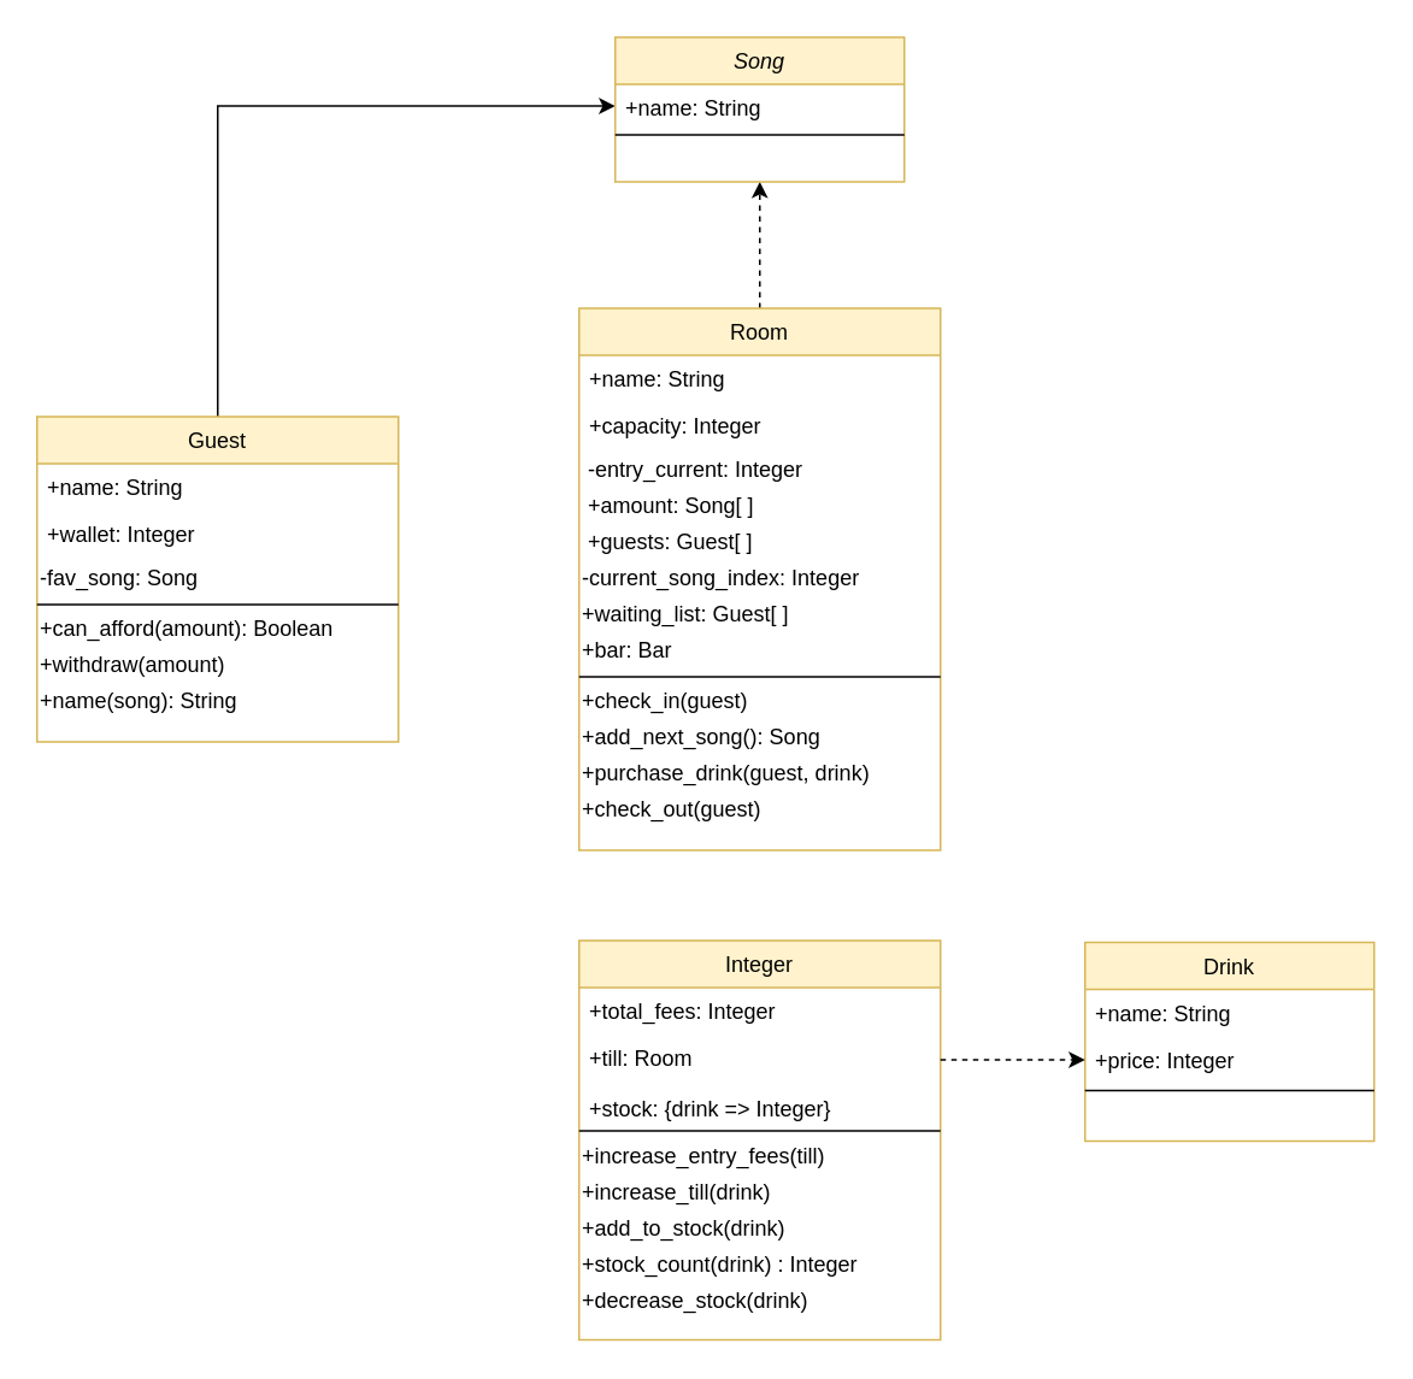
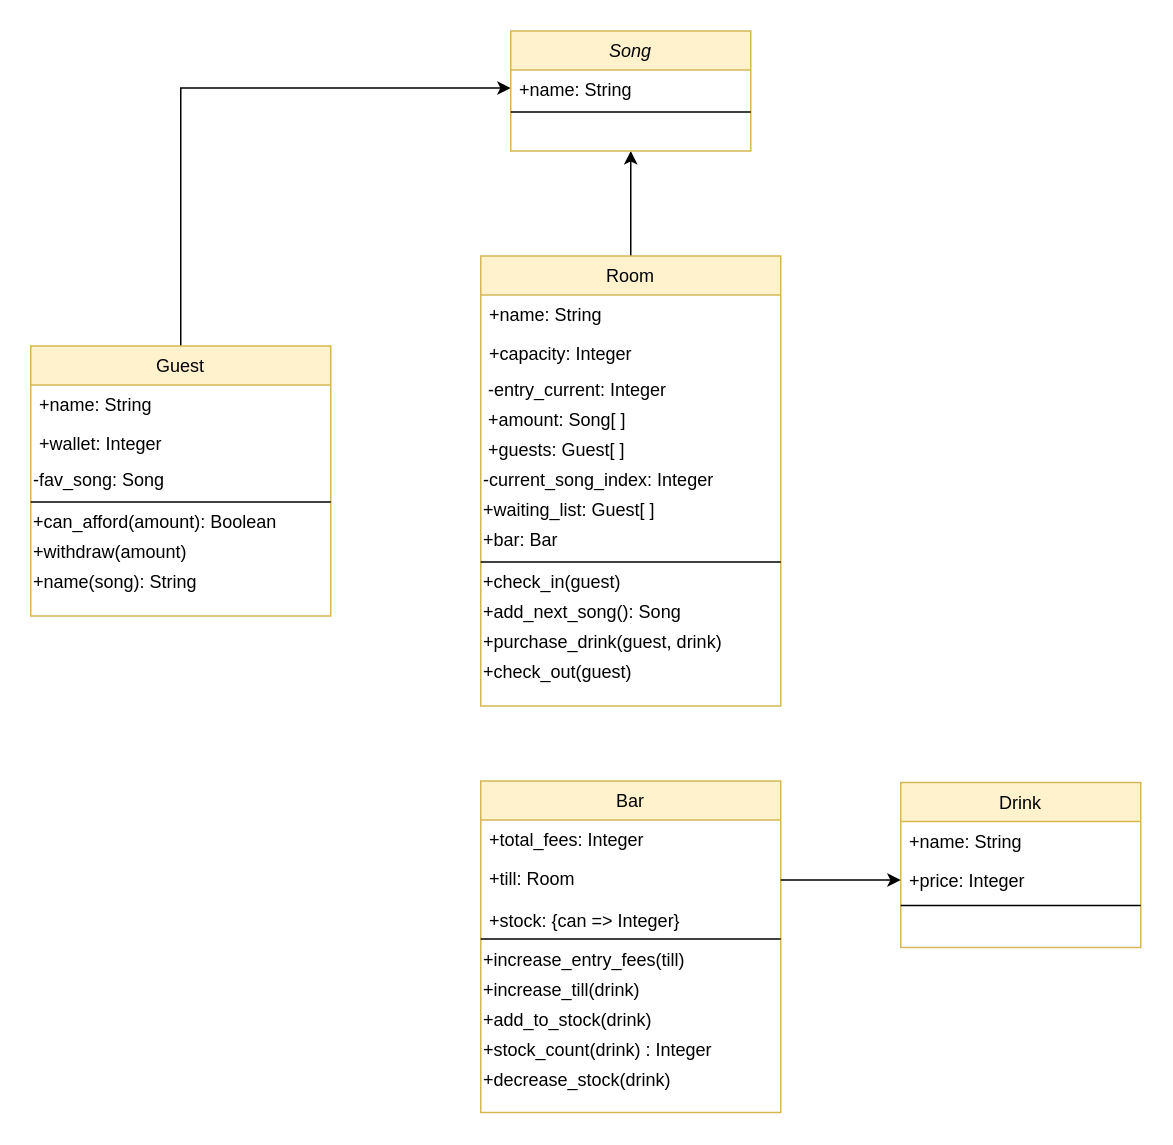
  <mxCell id="0" />
  <mxCell id="1" parent="0" />
  <mxCell id="2" style="edgeStyle=orthogonalEdgeStyle;rounded=0;orthogonalLoop=1;jettySize=auto;html=1;entryX=0;entryY=0.5;entryDx=0;entryDy=0;" edge="1" parent="1" source="36" target="34"><mxGeometry relative="1" as="geometry"><Array as="points"><mxPoint x="280" y="58" /><mxPoint x="280" y="58" /></Array></mxGeometry></mxCell>
- <mxCell id="3" style="edgeStyle=orthogonalEdgeStyle;rounded=0;orthogonalLoop=1;jettySize=auto;html=1;exitX=0.5;exitY=0;exitDx=0;exitDy=0;entryX=0.5;entryY=1;entryDx=0;entryDy=0;dashed=1;" edge="1" parent="1" source="14" target="33"><mxGeometry relative="1" as="geometry" /></mxCell>
- <mxCell id="4" value="Integer" style="swimlane;fontStyle=0;align=center;verticalAlign=top;childLayout=stackLayout;horizontal=1;startSize=26;horizontalStack=0;resizeParent=1;resizeLast=0;collapsible=1;marginBottom=0;rounded=0;shadow=0;strokeWidth=1;fillColor=#fff2cc;strokeColor=#d6b656;" parent="1" vertex="1"><mxGeometry x="320" y="520" width="200" height="221" as="geometry"><mxRectangle x="130" y="380" width="160" height="26" as="alternateBounds" /></mxGeometry></mxCell>
+ <mxCell id="3" style="edgeStyle=orthogonalEdgeStyle;rounded=0;orthogonalLoop=1;jettySize=auto;html=1;exitX=0.5;exitY=0;exitDx=0;exitDy=0;entryX=0.5;entryY=1;entryDx=0;entryDy=0;" edge="1" parent="1" source="14" target="33"><mxGeometry relative="1" as="geometry" /></mxCell>
+ <mxCell id="4" value="Bar" style="swimlane;fontStyle=0;align=center;verticalAlign=top;childLayout=stackLayout;horizontal=1;startSize=26;horizontalStack=0;resizeParent=1;resizeLast=0;collapsible=1;marginBottom=0;rounded=0;shadow=0;strokeWidth=1;fillColor=#fff2cc;strokeColor=#d6b656;" parent="1" vertex="1"><mxGeometry x="320" y="520" width="200" height="221" as="geometry"><mxRectangle x="130" y="380" width="160" height="26" as="alternateBounds" /></mxGeometry></mxCell>
  <mxCell id="5" value="+total_fees: Integer" style="text;align=left;verticalAlign=top;spacingLeft=4;spacingRight=4;overflow=hidden;rotatable=0;points=[[0,0.5],[1,0.5]];portConstraint=eastwest;" parent="4" vertex="1"><mxGeometry y="26" width="200" height="26" as="geometry" /></mxCell>
  <mxCell id="6" value="+till: Room&#10;" style="text;align=left;verticalAlign=top;spacingLeft=4;spacingRight=4;overflow=hidden;rotatable=0;points=[[0,0.5],[1,0.5]];portConstraint=eastwest;rounded=0;shadow=0;html=0;" parent="4" vertex="1"><mxGeometry y="52" width="200" height="28" as="geometry" /></mxCell>
- <mxCell id="7" value="+stock: {drink =&gt; Integer}" style="text;align=left;verticalAlign=top;spacingLeft=4;spacingRight=4;overflow=hidden;rotatable=0;points=[[0,0.5],[1,0.5]];portConstraint=eastwest;rounded=0;shadow=0;html=0;" vertex="1" parent="4"><mxGeometry y="80" width="200" height="20.37" as="geometry" /></mxCell>
+ <mxCell id="7" value="+stock: {can =&gt; Integer}" style="text;align=left;verticalAlign=top;spacingLeft=4;spacingRight=4;overflow=hidden;rotatable=0;points=[[0,0.5],[1,0.5]];portConstraint=eastwest;rounded=0;shadow=0;html=0;" vertex="1" parent="4"><mxGeometry y="80" width="200" height="20.37" as="geometry" /></mxCell>
  <mxCell id="8" value="" style="line;html=1;strokeWidth=1;align=left;verticalAlign=middle;spacingTop=-1;spacingLeft=3;spacingRight=3;rotatable=0;labelPosition=right;points=[];portConstraint=eastwest;" parent="4" vertex="1"><mxGeometry y="100.37" width="200" height="10" as="geometry" /></mxCell>
  <mxCell id="9" value="+increase_entry_fees(till)" style="text;html=1;align=left;verticalAlign=middle;resizable=0;points=[];autosize=1;" vertex="1" parent="4"><mxGeometry y="110.37" width="200" height="20" as="geometry" /></mxCell>
  <mxCell id="10" value="+increase_till(drink)" style="text;html=1;align=left;verticalAlign=middle;resizable=0;points=[];autosize=1;" vertex="1" parent="4"><mxGeometry y="130.37" width="200" height="20" as="geometry" /></mxCell>
  <mxCell id="11" value="+add_to_stock(drink)" style="text;html=1;align=left;verticalAlign=middle;resizable=0;points=[];autosize=1;" vertex="1" parent="4"><mxGeometry y="150.37" width="200" height="20" as="geometry" /></mxCell>
  <mxCell id="12" value="+stock_count(drink) : Integer" style="text;html=1;align=left;verticalAlign=middle;resizable=0;points=[];autosize=1;" vertex="1" parent="4"><mxGeometry y="170.37" width="200" height="20" as="geometry" /></mxCell>
  <mxCell id="13" value="+decrease_stock(drink)" style="text;html=1;align=left;verticalAlign=middle;resizable=0;points=[];autosize=1;" vertex="1" parent="4"><mxGeometry y="190.37" width="200" height="20" as="geometry" /></mxCell>
  <mxCell id="14" value="Room" style="swimlane;fontStyle=0;align=center;verticalAlign=top;childLayout=stackLayout;horizontal=1;startSize=26;horizontalStack=0;resizeParent=1;resizeLast=0;collapsible=1;marginBottom=0;rounded=0;shadow=0;strokeWidth=1;fillColor=#fff2cc;strokeColor=#d6b656;" vertex="1" parent="1"><mxGeometry x="320" y="170" width="200" height="300" as="geometry"><mxRectangle x="550" y="140" width="160" height="26" as="alternateBounds" /></mxGeometry></mxCell>
  <mxCell id="15" value="+name: String" style="text;align=left;verticalAlign=top;spacingLeft=4;spacingRight=4;overflow=hidden;rotatable=0;points=[[0,0.5],[1,0.5]];portConstraint=eastwest;" vertex="1" parent="14"><mxGeometry y="26" width="200" height="26" as="geometry" /></mxCell>
  <mxCell id="16" value="+capacity: Integer" style="text;align=left;verticalAlign=top;spacingLeft=4;spacingRight=4;overflow=hidden;rotatable=0;points=[[0,0.5],[1,0.5]];portConstraint=eastwest;rounded=0;shadow=0;html=0;" vertex="1" parent="14"><mxGeometry y="52" width="200" height="28" as="geometry" /></mxCell>
  <mxCell id="17" value="&amp;nbsp;-entry_current: Integer" style="text;html=1;align=left;verticalAlign=middle;resizable=0;points=[];autosize=1;" vertex="1" parent="14"><mxGeometry y="80" width="200" height="20" as="geometry" /></mxCell>
  <mxCell id="18" value="&amp;nbsp;+amount: Song[ ]" style="text;html=1;align=left;verticalAlign=middle;resizable=0;points=[];autosize=1;" vertex="1" parent="14"><mxGeometry y="100" width="200" height="20" as="geometry" /></mxCell>
  <mxCell id="19" value="&amp;nbsp;+guests: Guest[ ]" style="text;html=1;align=left;verticalAlign=middle;resizable=0;points=[];autosize=1;" vertex="1" parent="14"><mxGeometry y="120" width="200" height="20" as="geometry" /></mxCell>
  <mxCell id="20" value="-current_song_index: Integer" style="text;html=1;align=left;verticalAlign=middle;resizable=0;points=[];autosize=1;" vertex="1" parent="14"><mxGeometry y="140" width="200" height="20" as="geometry" /></mxCell>
  <mxCell id="21" value="+waiting_list: Guest[ ]" style="text;html=1;align=left;verticalAlign=middle;resizable=0;points=[];autosize=1;" vertex="1" parent="14"><mxGeometry y="160" width="200" height="20" as="geometry" /></mxCell>
  <mxCell id="22" value="+bar: Bar" style="text;html=1;align=left;verticalAlign=middle;resizable=0;points=[];autosize=1;" vertex="1" parent="14"><mxGeometry y="180" width="200" height="20" as="geometry" /></mxCell>
  <mxCell id="23" value="" style="line;html=1;strokeWidth=1;align=left;verticalAlign=middle;spacingTop=-1;spacingLeft=3;spacingRight=3;rotatable=0;labelPosition=right;points=[];portConstraint=eastwest;" vertex="1" parent="14"><mxGeometry y="200" width="200" height="8" as="geometry" /></mxCell>
  <mxCell id="24" value="+check_in(guest)" style="text;html=1;align=left;verticalAlign=middle;resizable=0;points=[];autosize=1;" vertex="1" parent="14"><mxGeometry y="208" width="200" height="20" as="geometry" /></mxCell>
  <mxCell id="25" value="+add_next_song(): Song" style="text;html=1;align=left;verticalAlign=middle;resizable=0;points=[];autosize=1;" vertex="1" parent="14"><mxGeometry y="228" width="200" height="20" as="geometry" /></mxCell>
  <mxCell id="26" value="+purchase_drink(guest, drink)" style="text;html=1;align=left;verticalAlign=middle;resizable=0;points=[];autosize=1;" vertex="1" parent="14"><mxGeometry y="248" width="200" height="20" as="geometry" /></mxCell>
  <mxCell id="27" value="+check_out(guest)" style="text;html=1;align=left;verticalAlign=middle;resizable=0;points=[];autosize=1;" vertex="1" parent="14"><mxGeometry y="268" width="200" height="20" as="geometry" /></mxCell>
  <mxCell id="28" value="Drink" style="swimlane;fontStyle=0;align=center;verticalAlign=top;childLayout=stackLayout;horizontal=1;startSize=26;horizontalStack=0;resizeParent=1;resizeLast=0;collapsible=1;marginBottom=0;rounded=0;shadow=0;strokeWidth=1;fillColor=#fff2cc;strokeColor=#d6b656;" parent="1" vertex="1"><mxGeometry x="600" y="521" width="160" height="110" as="geometry"><mxRectangle x="550" y="140" width="160" height="26" as="alternateBounds" /></mxGeometry></mxCell>
  <mxCell id="29" value="+name: String" style="text;align=left;verticalAlign=top;spacingLeft=4;spacingRight=4;overflow=hidden;rotatable=0;points=[[0,0.5],[1,0.5]];portConstraint=eastwest;" parent="28" vertex="1"><mxGeometry y="26" width="160" height="26" as="geometry" /></mxCell>
  <mxCell id="30" value="+price: Integer" style="text;align=left;verticalAlign=top;spacingLeft=4;spacingRight=4;overflow=hidden;rotatable=0;points=[[0,0.5],[1,0.5]];portConstraint=eastwest;rounded=0;shadow=0;html=0;" parent="28" vertex="1"><mxGeometry y="52" width="160" height="26" as="geometry" /></mxCell>
  <mxCell id="31" value="" style="line;html=1;strokeWidth=1;align=left;verticalAlign=middle;spacingTop=-1;spacingLeft=3;spacingRight=3;rotatable=0;labelPosition=right;points=[];portConstraint=eastwest;" parent="28" vertex="1"><mxGeometry y="78" width="160" height="8" as="geometry" /></mxCell>
- <mxCell id="32" style="edgeStyle=orthogonalEdgeStyle;rounded=0;orthogonalLoop=1;jettySize=auto;html=1;dashed=1;" edge="1" parent="1" source="6" target="30"><mxGeometry relative="1" as="geometry" /></mxCell>
+ <mxCell id="32" style="edgeStyle=orthogonalEdgeStyle;rounded=0;orthogonalLoop=1;jettySize=auto;html=1;" edge="1" parent="1" source="6" target="30"><mxGeometry relative="1" as="geometry" /></mxCell>
  <mxCell id="33" value="Song" style="swimlane;fontStyle=2;align=center;verticalAlign=top;childLayout=stackLayout;horizontal=1;startSize=26;horizontalStack=0;resizeParent=1;resizeLast=0;collapsible=1;marginBottom=0;rounded=0;shadow=0;strokeWidth=1;fillColor=#fff2cc;strokeColor=#d6b656;" parent="1" vertex="1"><mxGeometry x="340" y="20" width="160" height="80" as="geometry"><mxRectangle x="210" y="120" width="160" height="26" as="alternateBounds" /></mxGeometry></mxCell>
  <mxCell id="34" value="+name: String" style="text;align=left;verticalAlign=top;spacingLeft=4;spacingRight=4;overflow=hidden;rotatable=0;points=[[0,0.5],[1,0.5]];portConstraint=eastwest;" parent="33" vertex="1"><mxGeometry y="26" width="160" height="24" as="geometry" /></mxCell>
  <mxCell id="35" value="" style="line;html=1;strokeWidth=1;align=left;verticalAlign=middle;spacingTop=-1;spacingLeft=3;spacingRight=3;rotatable=0;labelPosition=right;points=[];portConstraint=eastwest;" parent="33" vertex="1"><mxGeometry y="50" width="160" height="8" as="geometry" /></mxCell>
  <mxCell id="36" value="Guest" style="swimlane;fontStyle=0;align=center;verticalAlign=top;childLayout=stackLayout;horizontal=1;startSize=26;horizontalStack=0;resizeParent=1;resizeLast=0;collapsible=1;marginBottom=0;rounded=0;shadow=0;strokeWidth=1;fillColor=#fff2cc;strokeColor=#d6b656;" vertex="1" parent="1"><mxGeometry x="20" y="230" width="200" height="180" as="geometry"><mxRectangle x="550" y="140" width="160" height="26" as="alternateBounds" /></mxGeometry></mxCell>
  <mxCell id="37" value="+name: String" style="text;align=left;verticalAlign=top;spacingLeft=4;spacingRight=4;overflow=hidden;rotatable=0;points=[[0,0.5],[1,0.5]];portConstraint=eastwest;" vertex="1" parent="36"><mxGeometry y="26" width="200" height="26" as="geometry" /></mxCell>
  <mxCell id="38" value="+wallet: Integer&#10;" style="text;align=left;verticalAlign=top;spacingLeft=4;spacingRight=4;overflow=hidden;rotatable=0;points=[[0,0.5],[1,0.5]];portConstraint=eastwest;rounded=0;shadow=0;html=0;" vertex="1" parent="36"><mxGeometry y="52" width="200" height="28" as="geometry" /></mxCell>
  <mxCell id="39" value="-fav_song: Song" style="text;html=1;align=left;verticalAlign=middle;resizable=0;points=[];autosize=1;" vertex="1" parent="36"><mxGeometry y="80" width="200" height="20" as="geometry" /></mxCell>
  <mxCell id="40" value="" style="line;html=1;strokeWidth=1;align=left;verticalAlign=middle;spacingTop=-1;spacingLeft=3;spacingRight=3;rotatable=0;labelPosition=right;points=[];portConstraint=eastwest;" vertex="1" parent="36"><mxGeometry y="100" width="200" height="8" as="geometry" /></mxCell>
  <mxCell id="41" value="+can_afford(amount): Boolean" style="text;html=1;align=left;verticalAlign=middle;resizable=0;points=[];autosize=1;" vertex="1" parent="36"><mxGeometry y="108" width="200" height="20" as="geometry" /></mxCell>
  <mxCell id="42" value="+withdraw(amount)" style="text;html=1;align=left;verticalAlign=middle;resizable=0;points=[];autosize=1;" vertex="1" parent="36"><mxGeometry y="128" width="200" height="20" as="geometry" /></mxCell>
  <mxCell id="43" value="+name(song): String" style="text;html=1;align=left;verticalAlign=middle;resizable=0;points=[];autosize=1;" vertex="1" parent="36"><mxGeometry y="148" width="200" height="20" as="geometry" /></mxCell>
